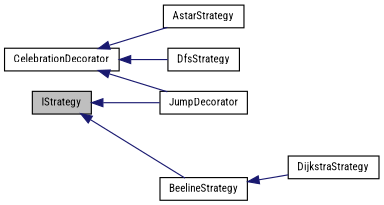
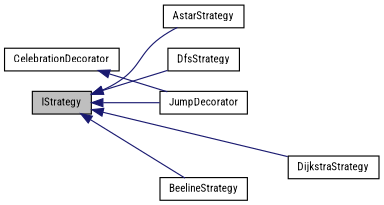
  digraph {
    fontname="Roboto Condensed"
    rankdir=LR
    node [color=black fillcolor=white fontname="Roboto Condensed" fontsize=10 shape=record style=filled]
    edge [color=midnightblue dir=back fontname="Roboto Condensed" fontsize=10 labelfontname=Helvetica labelfontsize=10 style=solid]
    n1 [fillcolor=grey75 fontcolor=black height=0.2 label=IStrategy width=0.4]
    n2 [height=0.2 label=AstarStrategy width=0.4]
    n3 [height=0.2 label=BeelineStrategy width=0.4]
    n4 [height=0.2 label=DfsStrategy width=0.4]
    n5 [height=0.2 label=DijkstraStrategy width=0.4]
    n6 [height=0.2 label=JumpDecorator width=0.4]
    n7 [height=0.2 label=CelebrationDecorator width=0.4]
-   n7 -> n2
+   n1 -> n2
    n1 -> n3
-   n7 -> n4
-   n3 -> n5
+   n1 -> n4
+   n1 -> n5
    n1 -> n6
    n7 -> n6
  }
